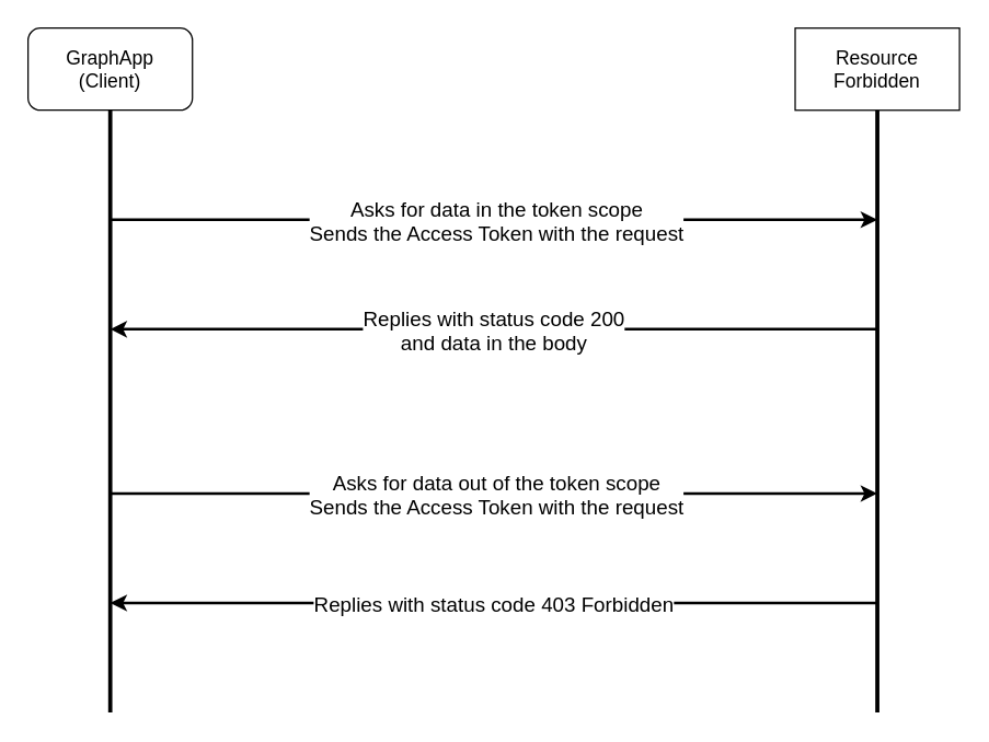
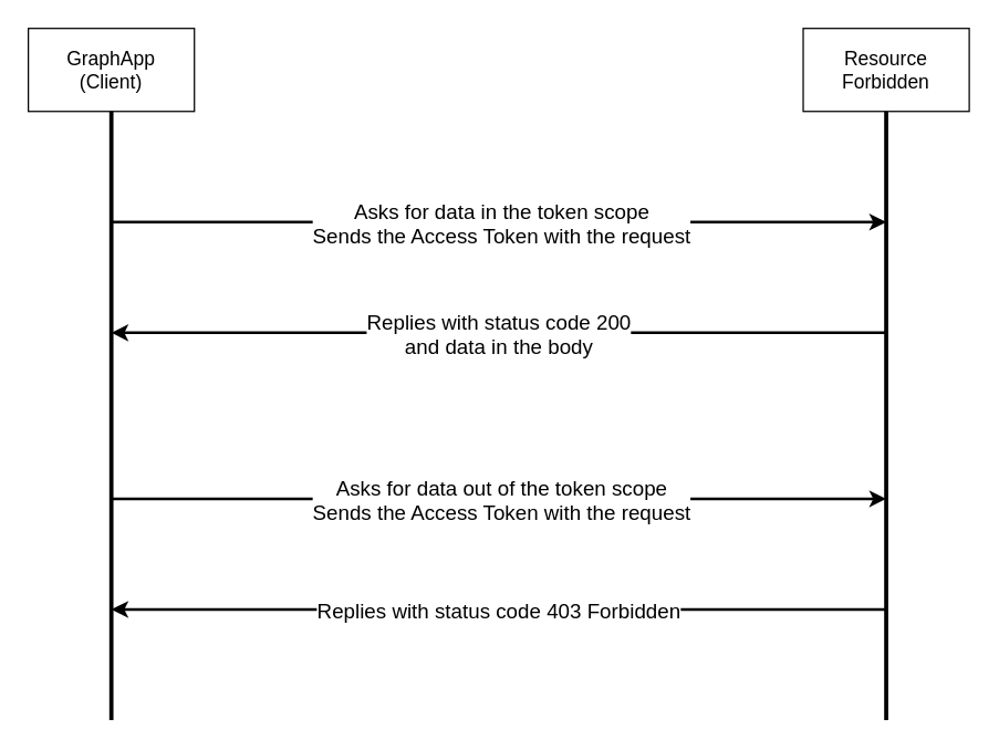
  <mxCell id="0" />
  <mxCell id="1" parent="0" />
  <mxCell id="2" value="" style="endArrow=none;html=1;rounded=0;strokeWidth=3;fontSize=14;" edge="1" parent="1" target="3"><mxGeometry width="50" height="50" relative="1" as="geometry"><mxPoint x="80" y="520" as="sourcePoint" /><mxPoint x="80" y="80" as="targetPoint" /></mxGeometry></mxCell>
- <mxCell id="3" value="&lt;div style=&quot;font-size: 14px;&quot;&gt;GraphApp&lt;/div&gt;(Client)" style="whiteSpace=wrap;html=1;fontSize=14;rounded=1;" vertex="1" parent="1"><mxGeometry x="20" y="20" width="120" height="60" as="geometry" /></mxCell>
+ <mxCell id="3" value="&lt;div style=&quot;font-size: 14px;&quot;&gt;GraphApp&lt;/div&gt;(Client)" style="rounded=0;whiteSpace=wrap;html=1;fontSize=14;" vertex="1" parent="1"><mxGeometry x="20" y="20" width="120" height="60" as="geometry" /></mxCell>
  <mxCell id="4" value="" style="endArrow=none;html=1;rounded=0;strokeWidth=3;fontSize=14;" edge="1" parent="1" target="5"><mxGeometry width="50" height="50" relative="1" as="geometry"><mxPoint x="640" y="520" as="sourcePoint" /><mxPoint x="640" y="80" as="targetPoint" /></mxGeometry></mxCell>
  <mxCell id="5" value="Resource Forbidden" style="rounded=0;whiteSpace=wrap;html=1;fontSize=14;" vertex="1" parent="1"><mxGeometry x="580" y="20" width="120" height="60" as="geometry" /></mxCell>
  <mxCell id="6" value="" style="endArrow=classic;html=1;rounded=0;strokeWidth=2;fontSize=15;" edge="1" parent="1"><mxGeometry relative="1" as="geometry"><mxPoint x="80" y="160" as="sourcePoint" /><mxPoint x="640" y="160" as="targetPoint" /></mxGeometry></mxCell>
  <mxCell id="7" value="&lt;div&gt;Asks for data in the token scope&lt;/div&gt;Sends the Access Token with the request" style="edgeLabel;html=1;align=center;verticalAlign=middle;resizable=0;points=[];fontSize=15;" vertex="1" connectable="0" parent="6"><mxGeometry x="-0.194" y="-1" relative="1" as="geometry"><mxPoint x="55" y="-1" as="offset" /></mxGeometry></mxCell>
  <mxCell id="8" value="" style="endArrow=classic;html=1;rounded=0;strokeWidth=2;fontSize=15;" edge="1" parent="1"><mxGeometry relative="1" as="geometry"><mxPoint x="640" y="240" as="sourcePoint" /><mxPoint x="80" y="240" as="targetPoint" /></mxGeometry></mxCell>
  <mxCell id="9" value="&lt;div&gt;Replies with status code 200&lt;/div&gt;&lt;div&gt;and data in the body&lt;br&gt;&lt;/div&gt;" style="edgeLabel;html=1;align=center;verticalAlign=middle;resizable=0;points=[];fontSize=15;" vertex="1" connectable="0" parent="8"><mxGeometry x="-0.194" y="-1" relative="1" as="geometry"><mxPoint x="-55" y="1" as="offset" /></mxGeometry></mxCell>
  <mxCell id="10" value="" style="endArrow=classic;html=1;rounded=0;strokeWidth=2;fontSize=15;" edge="1" parent="1"><mxGeometry relative="1" as="geometry"><mxPoint x="80" y="360" as="sourcePoint" /><mxPoint x="640" y="360" as="targetPoint" /></mxGeometry></mxCell>
  <mxCell id="11" value="&lt;div&gt;Asks for data out of the token scope&lt;/div&gt;Sends the Access Token with the request" style="edgeLabel;html=1;align=center;verticalAlign=middle;resizable=0;points=[];fontSize=15;" vertex="1" connectable="0" parent="10"><mxGeometry x="-0.194" y="-1" relative="1" as="geometry"><mxPoint x="55" y="-1" as="offset" /></mxGeometry></mxCell>
  <mxCell id="12" value="" style="endArrow=classic;html=1;rounded=0;strokeWidth=2;fontSize=15;" edge="1" parent="1"><mxGeometry relative="1" as="geometry"><mxPoint x="640" y="440" as="sourcePoint" /><mxPoint x="80" y="440" as="targetPoint" /></mxGeometry></mxCell>
  <mxCell id="13" value="&lt;div&gt;Replies with status code 403 Forbidden&lt;br&gt;&lt;/div&gt;" style="edgeLabel;html=1;align=center;verticalAlign=middle;resizable=0;points=[];fontSize=15;" vertex="1" connectable="0" parent="12"><mxGeometry x="-0.194" y="-1" relative="1" as="geometry"><mxPoint x="-55" y="1" as="offset" /></mxGeometry></mxCell>
